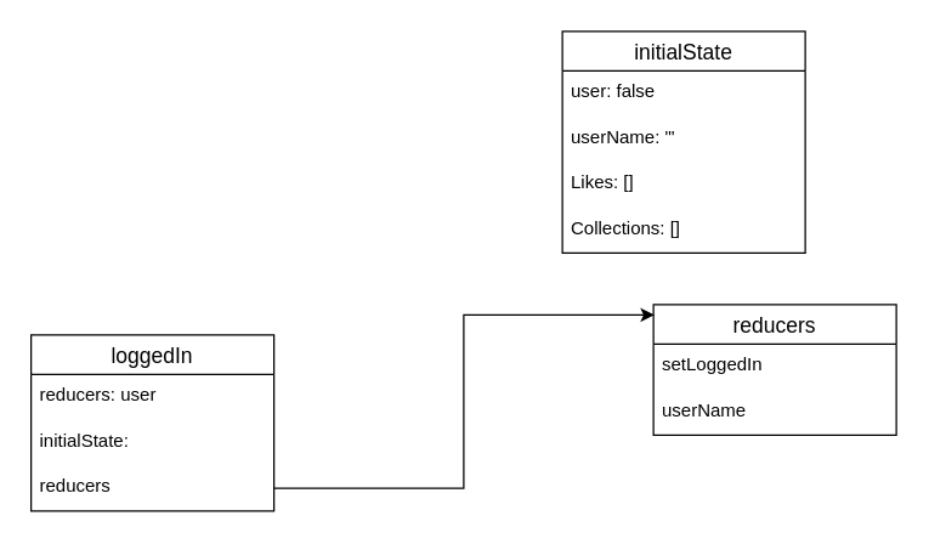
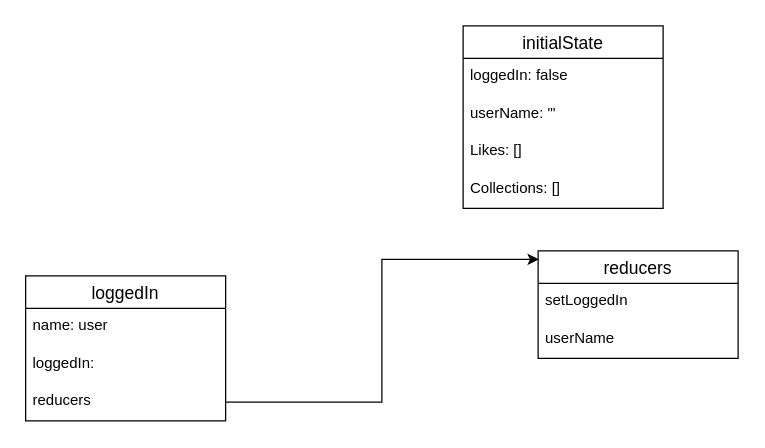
  <mxCell id="0" />
  <mxCell id="1" parent="0" />
  <mxCell id="2" value="loggedIn" style="swimlane;fontStyle=0;childLayout=stackLayout;horizontal=1;startSize=26;horizontalStack=0;resizeParent=1;resizeParentMax=0;resizeLast=0;collapsible=1;marginBottom=0;align=center;fontSize=14;" vertex="1" parent="1"><mxGeometry x="20" y="220" width="160" height="116" as="geometry" /></mxCell>
- <mxCell id="3" value="reducers: user" style="text;strokeColor=none;fillColor=none;spacingLeft=4;spacingRight=4;overflow=hidden;rotatable=0;points=[[0,0.5],[1,0.5]];portConstraint=eastwest;fontSize=12;" vertex="1" parent="2"><mxGeometry y="26" width="160" height="30" as="geometry" /></mxCell>
- <mxCell id="4" value="initialState:" style="text;strokeColor=none;fillColor=none;spacingLeft=4;spacingRight=4;overflow=hidden;rotatable=0;points=[[0,0.5],[1,0.5]];portConstraint=eastwest;fontSize=12;" vertex="1" parent="2"><mxGeometry y="56" width="160" height="30" as="geometry" /></mxCell>
+ <mxCell id="3" value="name: user" style="text;strokeColor=none;fillColor=none;spacingLeft=4;spacingRight=4;overflow=hidden;rotatable=0;points=[[0,0.5],[1,0.5]];portConstraint=eastwest;fontSize=12;" vertex="1" parent="2"><mxGeometry y="26" width="160" height="30" as="geometry" /></mxCell>
+ <mxCell id="4" value="loggedIn:" style="text;strokeColor=none;fillColor=none;spacingLeft=4;spacingRight=4;overflow=hidden;rotatable=0;points=[[0,0.5],[1,0.5]];portConstraint=eastwest;fontSize=12;" vertex="1" parent="2"><mxGeometry y="56" width="160" height="30" as="geometry" /></mxCell>
  <mxCell id="5" value="reducers" style="text;strokeColor=none;fillColor=none;spacingLeft=4;spacingRight=4;overflow=hidden;rotatable=0;points=[[0,0.5],[1,0.5]];portConstraint=eastwest;fontSize=12;" vertex="1" parent="2"><mxGeometry y="86" width="160" height="30" as="geometry" /></mxCell>
  <mxCell id="6" value="initialState" style="swimlane;fontStyle=0;childLayout=stackLayout;horizontal=1;startSize=26;horizontalStack=0;resizeParent=1;resizeParentMax=0;resizeLast=0;collapsible=1;marginBottom=0;align=center;fontSize=14;" vertex="1" parent="1"><mxGeometry x="370" y="20" width="160" height="146" as="geometry" /></mxCell>
- <mxCell id="7" value="user: false" style="text;strokeColor=none;fillColor=none;spacingLeft=4;spacingRight=4;overflow=hidden;rotatable=0;points=[[0,0.5],[1,0.5]];portConstraint=eastwest;fontSize=12;" vertex="1" parent="6"><mxGeometry y="26" width="160" height="30" as="geometry" /></mxCell>
+ <mxCell id="7" value="loggedIn: false" style="text;strokeColor=none;fillColor=none;spacingLeft=4;spacingRight=4;overflow=hidden;rotatable=0;points=[[0,0.5],[1,0.5]];portConstraint=eastwest;fontSize=12;" vertex="1" parent="6"><mxGeometry y="26" width="160" height="30" as="geometry" /></mxCell>
  <mxCell id="8" value="userName: &quot;'&#10;" style="text;strokeColor=none;fillColor=none;spacingLeft=4;spacingRight=4;overflow=hidden;rotatable=0;points=[[0,0.5],[1,0.5]];portConstraint=eastwest;fontSize=12;" vertex="1" parent="6"><mxGeometry y="56" width="160" height="30" as="geometry" /></mxCell>
  <mxCell id="9" value="Likes: []" style="text;strokeColor=none;fillColor=none;spacingLeft=4;spacingRight=4;overflow=hidden;rotatable=0;points=[[0,0.5],[1,0.5]];portConstraint=eastwest;fontSize=12;" vertex="1" parent="6"><mxGeometry y="86" width="160" height="30" as="geometry" /></mxCell>
  <mxCell id="10" value="Collections: []" style="text;strokeColor=none;fillColor=none;spacingLeft=4;spacingRight=4;overflow=hidden;rotatable=0;points=[[0,0.5],[1,0.5]];portConstraint=eastwest;fontSize=12;" vertex="1" parent="6"><mxGeometry y="116" width="160" height="30" as="geometry" /></mxCell>
  <mxCell id="11" value="reducers" style="swimlane;fontStyle=0;childLayout=stackLayout;horizontal=1;startSize=26;horizontalStack=0;resizeParent=1;resizeParentMax=0;resizeLast=0;collapsible=1;marginBottom=0;align=center;fontSize=14;" vertex="1" parent="1"><mxGeometry x="430" y="200" width="160" height="86" as="geometry" /></mxCell>
  <mxCell id="12" value="setLoggedIn" style="text;strokeColor=none;fillColor=none;spacingLeft=4;spacingRight=4;overflow=hidden;rotatable=0;points=[[0,0.5],[1,0.5]];portConstraint=eastwest;fontSize=12;" vertex="1" parent="11"><mxGeometry y="26" width="160" height="30" as="geometry" /></mxCell>
  <mxCell id="13" value="userName" style="text;strokeColor=none;fillColor=none;spacingLeft=4;spacingRight=4;overflow=hidden;rotatable=0;points=[[0,0.5],[1,0.5]];portConstraint=eastwest;fontSize=12;" vertex="1" parent="11"><mxGeometry y="56" width="160" height="30" as="geometry" /></mxCell>
  <mxCell id="14" style="edgeStyle=orthogonalEdgeStyle;rounded=0;orthogonalLoop=1;jettySize=auto;html=1;entryX=0.003;entryY=0.079;entryDx=0;entryDy=0;entryPerimeter=0;" edge="1" parent="1" source="5" target="11"><mxGeometry relative="1" as="geometry" /></mxCell>
